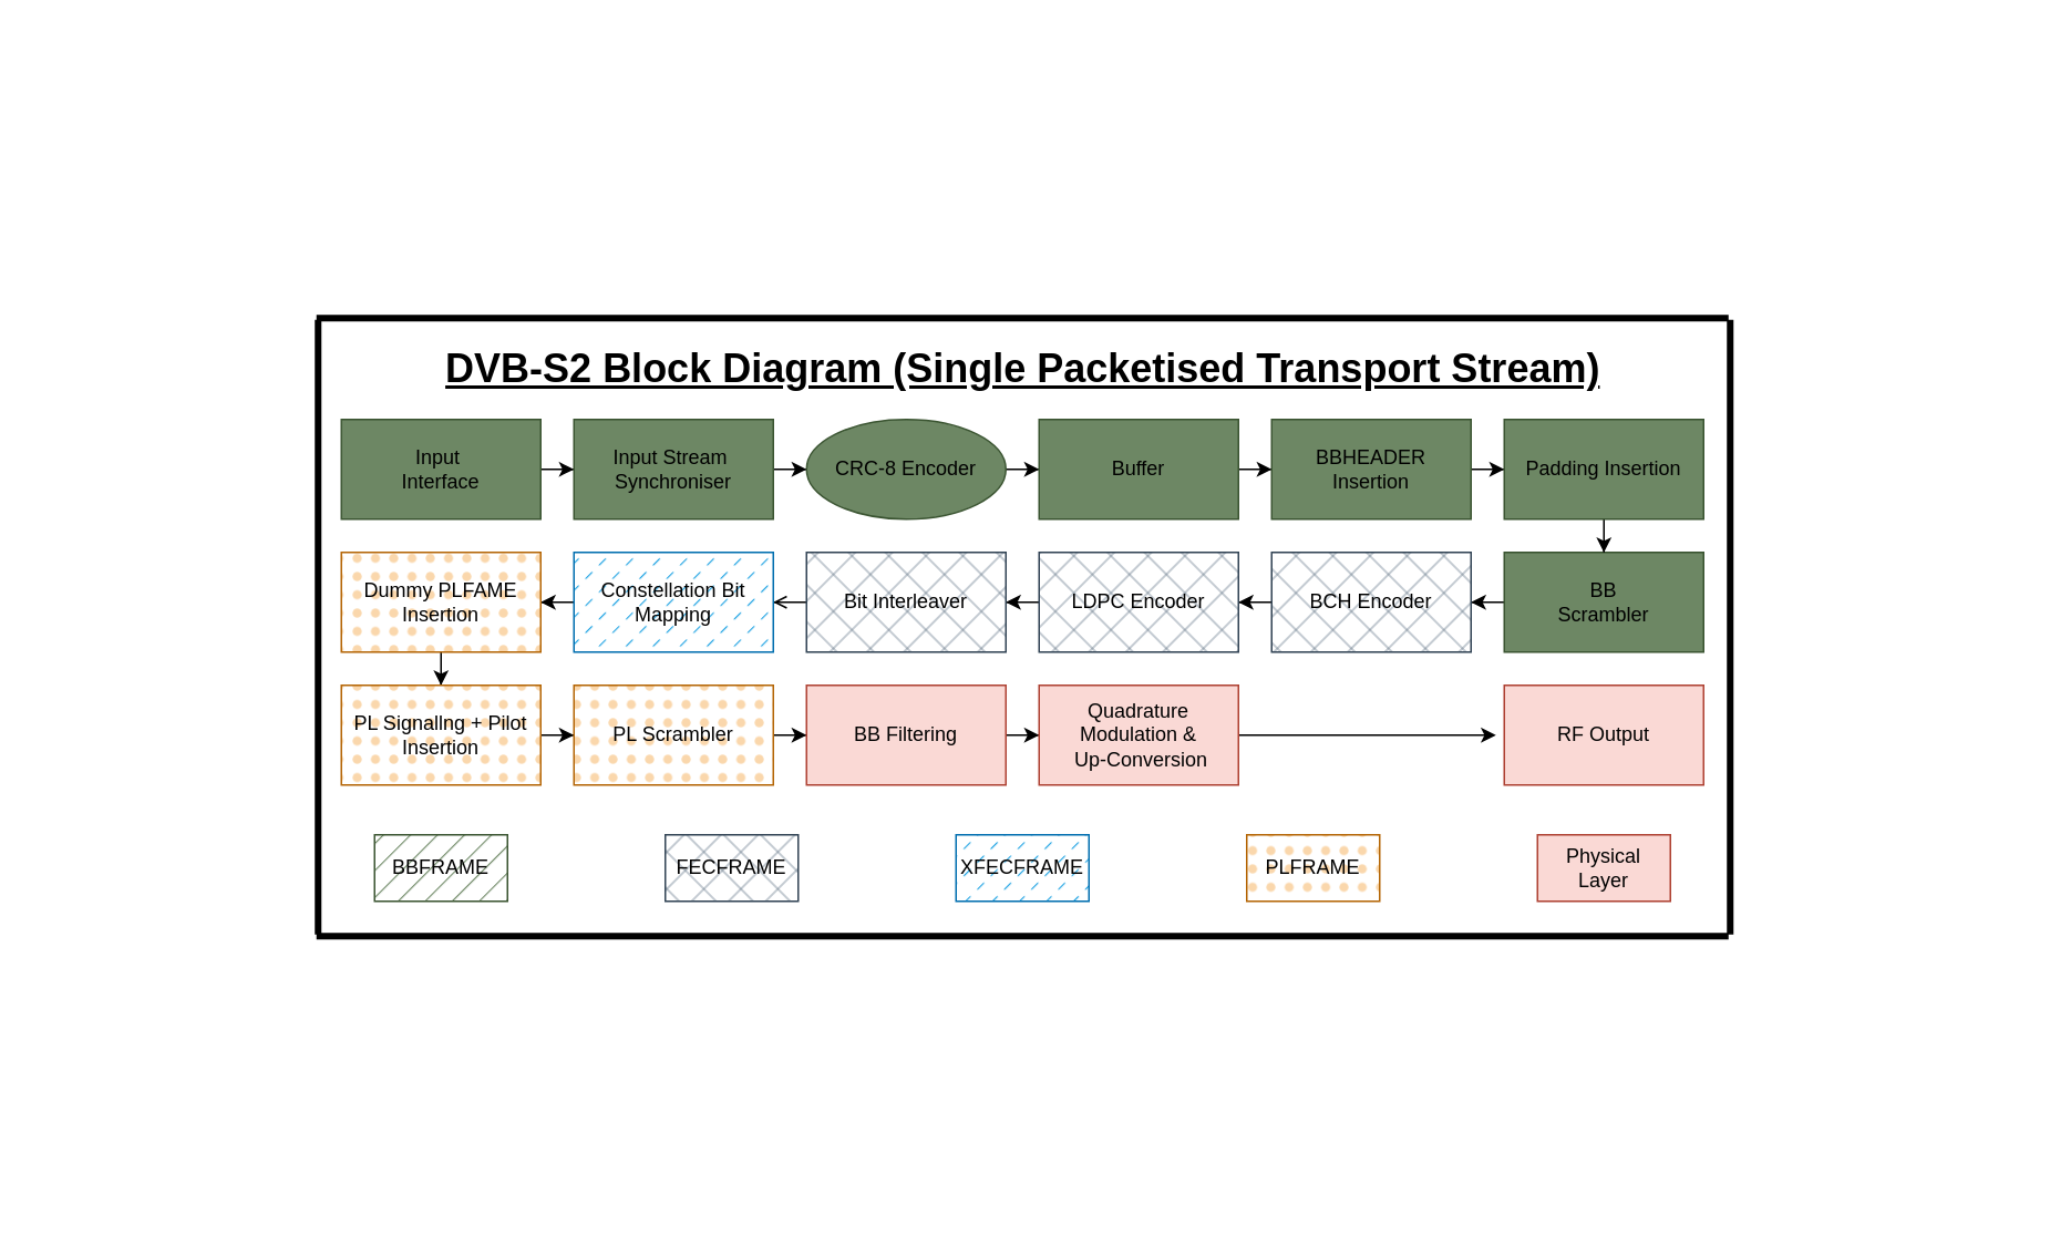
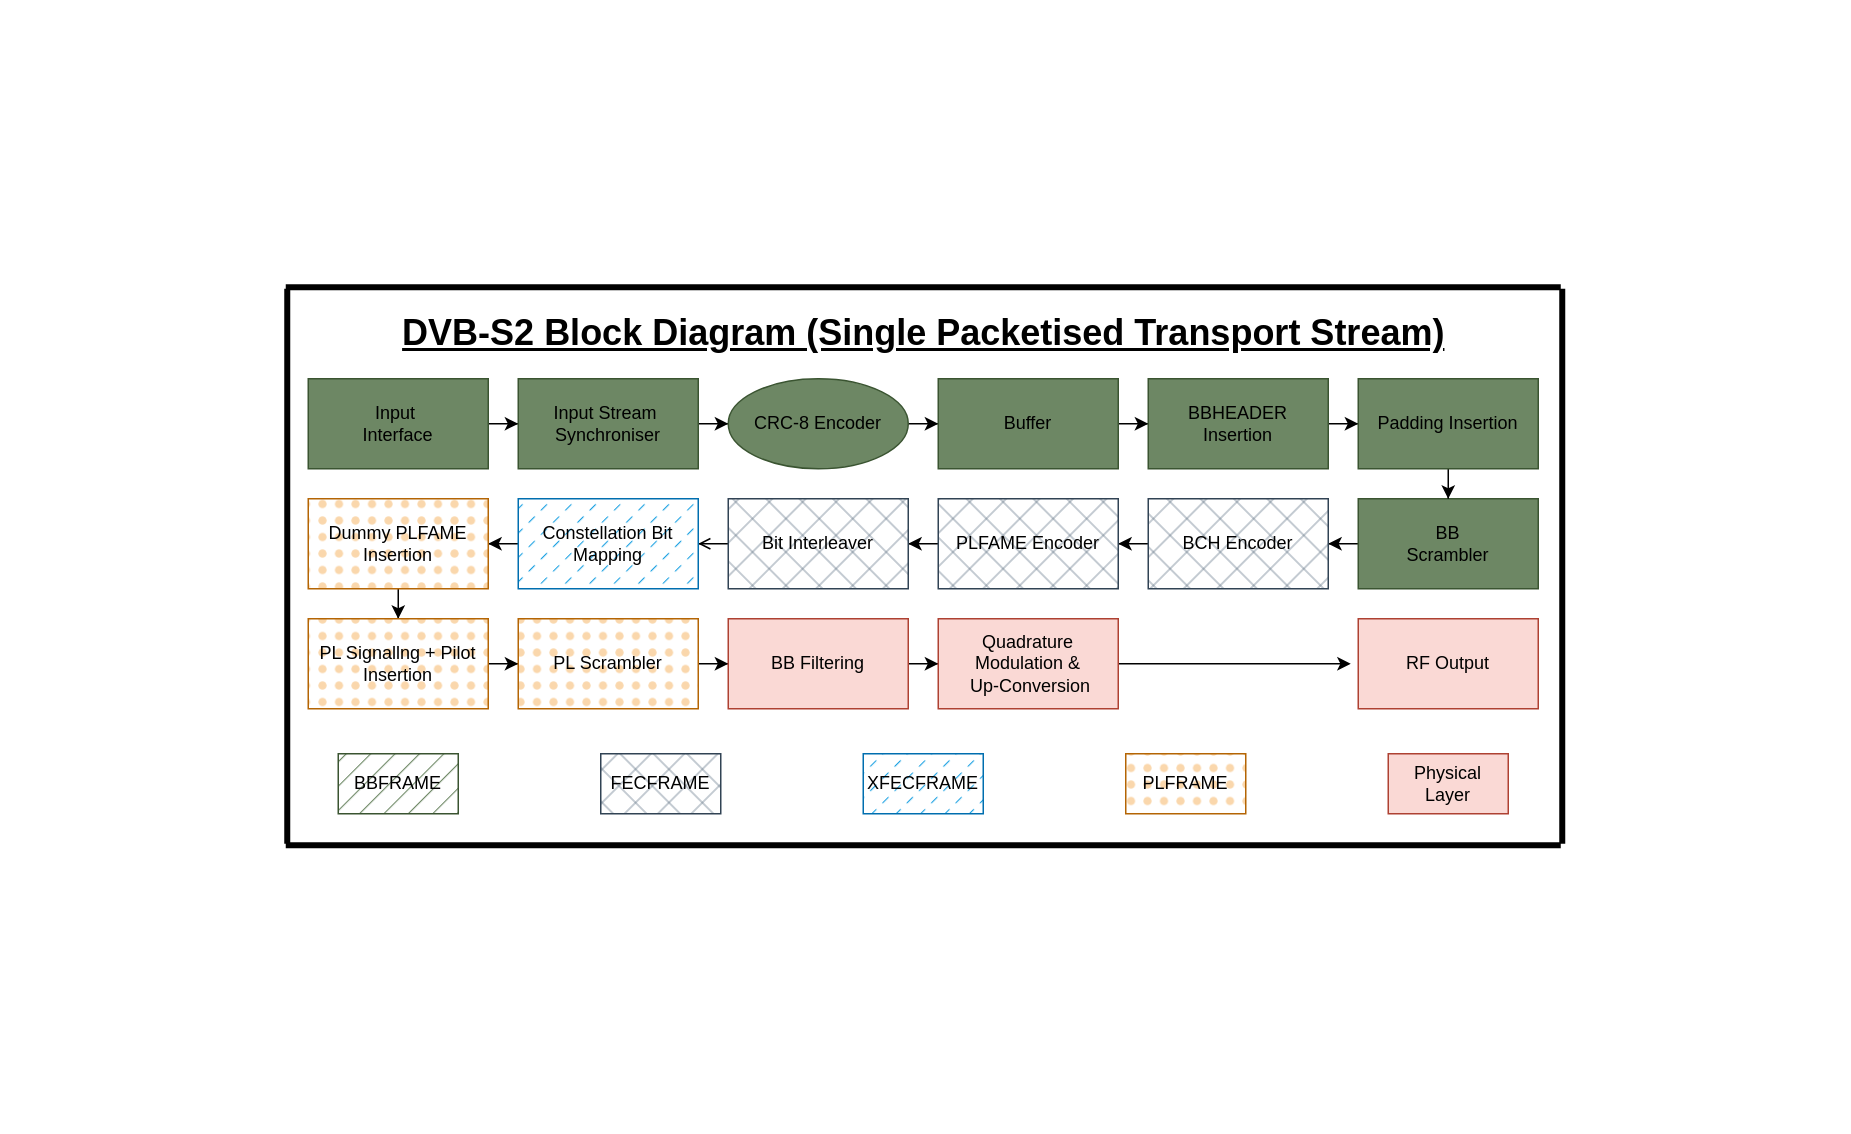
  <mxCell id="0" />
  <mxCell id="1" parent="0" />
  <mxCell id="2" value="DVB-S2 Block Diagram (Single Packetised Transport Stream)" style="text;strokeColor=none;fillColor=none;html=1;fontSize=24;fontStyle=5;verticalAlign=middle;align=center;" parent="1" vertex="1"><mxGeometry x="250" y="202" width="730" height="40" as="geometry" /></mxCell>
  <mxCell id="3" value="" style="line;strokeWidth=4;html=1;perimeter=backbonePerimeter;points=[];outlineConnect=0;" parent="1" vertex="1"><mxGeometry y="20" width="850" height="342" as="geometry" x="190" /></mxCell>
  <mxCell id="4" value="" style="edgeStyle=orthogonalEdgeStyle;rounded=0;orthogonalLoop=1;jettySize=auto;html=1;labelBorderColor=none;textShadow=0;" parent="1" source="5" target="7" edge="1"><mxGeometry relative="1" as="geometry" /></mxCell>
  <mxCell id="5" value="Input&amp;nbsp;&lt;br&gt;Interface" style="rounded=0;whiteSpace=wrap;html=1;fillColor=#6d8764;fontColor=#000000;strokeColor=#3A5431;labelBorderColor=none;textShadow=0;" parent="1" vertex="1"><mxGeometry x="205" y="252" width="120" height="60" as="geometry" /></mxCell>
  <mxCell id="6" value="" style="edgeStyle=orthogonalEdgeStyle;rounded=0;orthogonalLoop=1;jettySize=auto;html=1;labelBorderColor=none;textShadow=0;" parent="1" source="7" target="9" edge="1"><mxGeometry relative="1" as="geometry" /></mxCell>
  <mxCell id="7" value="Input Stream&amp;nbsp;&lt;div&gt;Synchroniser&lt;/div&gt;" style="rounded=0;whiteSpace=wrap;html=1;fillColor=#6d8764;fontColor=#000000;strokeColor=#3A5431;labelBorderColor=none;textShadow=0;" parent="1" vertex="1"><mxGeometry x="345" y="252" width="120" height="60" as="geometry" /></mxCell>
  <mxCell id="8" value="" style="edgeStyle=orthogonalEdgeStyle;rounded=0;orthogonalLoop=1;jettySize=auto;html=1;labelBorderColor=none;textShadow=0;" parent="1" source="9" target="11" edge="1"><mxGeometry relative="1" as="geometry" /></mxCell>
  <mxCell id="9" value="CRC-8 Encoder" style="ellipse;whiteSpace=wrap;html=1;fillColor=#6d8764;fontColor=#000000;strokeColor=#3A5431;labelBorderColor=none;textShadow=0;" parent="1" vertex="1"><mxGeometry x="485" y="252" width="120" height="60" as="geometry" /></mxCell>
  <mxCell id="10" value="" style="edgeStyle=orthogonalEdgeStyle;rounded=0;orthogonalLoop=1;jettySize=auto;html=1;labelBorderColor=none;textShadow=0;" parent="1" source="11" target="13" edge="1"><mxGeometry relative="1" as="geometry" /></mxCell>
  <mxCell id="11" value="Buffer" style="rounded=0;whiteSpace=wrap;html=1;fillColor=#6d8764;fontColor=#000000;strokeColor=#3A5431;labelBorderColor=none;textShadow=0;" parent="1" vertex="1"><mxGeometry x="625" y="252" width="120" height="60" as="geometry" /></mxCell>
  <mxCell id="12" value="" style="edgeStyle=orthogonalEdgeStyle;rounded=0;orthogonalLoop=1;jettySize=auto;html=1;labelBorderColor=none;textShadow=0;" parent="1" source="13" target="17" edge="1"><mxGeometry relative="1" as="geometry" /></mxCell>
  <mxCell id="13" value="BBHEADER&lt;div&gt;Insertion&lt;/div&gt;" style="rounded=0;whiteSpace=wrap;html=1;fillColor=#6d8764;fontColor=#000000;strokeColor=#3A5431;labelBorderColor=none;textShadow=0;" parent="1" vertex="1"><mxGeometry x="765" y="252" width="120" height="60" as="geometry" /></mxCell>
  <mxCell id="14" value="" style="edgeStyle=orthogonalEdgeStyle;rounded=0;orthogonalLoop=1;jettySize=auto;html=1;labelBorderColor=none;textShadow=0;" parent="1" source="15" target="19" edge="1"><mxGeometry relative="1" as="geometry" /></mxCell>
  <mxCell id="15" value="BB&lt;br&gt;Scrambler" style="rounded=0;whiteSpace=wrap;html=1;fillColor=#6d8764;fontColor=#000000;strokeColor=#3A5431;labelBorderColor=none;textShadow=0;" parent="1" vertex="1"><mxGeometry x="905" y="332" width="120" height="60" as="geometry" /></mxCell>
  <mxCell id="16" value="" style="edgeStyle=orthogonalEdgeStyle;rounded=0;orthogonalLoop=1;jettySize=auto;html=1;labelBorderColor=none;textShadow=0;" parent="1" source="17" target="15" edge="1"><mxGeometry relative="1" as="geometry" /></mxCell>
  <mxCell id="17" value="Padding Insertion" style="rounded=0;whiteSpace=wrap;html=1;fillColor=#6d8764;fontColor=#000000;strokeColor=#3A5431;labelBorderColor=none;textShadow=0;" parent="1" vertex="1"><mxGeometry x="905" y="252" width="120" height="60" as="geometry" /></mxCell>
  <mxCell id="18" value="" style="edgeStyle=orthogonalEdgeStyle;rounded=0;orthogonalLoop=1;jettySize=auto;html=1;labelBorderColor=none;textShadow=0;" parent="1" source="19" target="21" edge="1"><mxGeometry relative="1" as="geometry" /></mxCell>
  <mxCell id="19" value="BCH Encoder" style="rounded=0;whiteSpace=wrap;html=1;fillColor=#647687;fontColor=#000000;strokeColor=#314354;fillStyle=cross-hatch;labelBorderColor=none;textShadow=0;" parent="1" vertex="1"><mxGeometry x="765" y="332" width="120" height="60" as="geometry" /></mxCell>
  <mxCell id="20" value="" style="edgeStyle=orthogonalEdgeStyle;rounded=0;orthogonalLoop=1;jettySize=auto;html=1;labelBorderColor=none;textShadow=0;" parent="1" source="21" target="23" edge="1"><mxGeometry relative="1" as="geometry" /></mxCell>
- <mxCell id="21" value="LDPC Encoder" style="rounded=0;whiteSpace=wrap;html=1;fillColor=#647687;fontColor=#000000;strokeColor=#314354;fillStyle=cross-hatch;labelBorderColor=none;textShadow=0;" parent="1" vertex="1"><mxGeometry x="625" y="332" width="120" height="60" as="geometry" /></mxCell>
+ <mxCell id="21" value="PLFAME Encoder" style="rounded=0;whiteSpace=wrap;html=1;fillColor=#647687;fontColor=#000000;strokeColor=#314354;fillStyle=cross-hatch;labelBorderColor=none;textShadow=0;" parent="1" vertex="1"><mxGeometry x="625" y="332" width="120" height="60" as="geometry" /></mxCell>
  <mxCell id="22" value="" style="edgeStyle=orthogonalEdgeStyle;rounded=0;orthogonalLoop=1;jettySize=auto;html=1;labelBorderColor=none;textShadow=0;endArrow=open;" parent="1" source="23" target="25" edge="1"><mxGeometry relative="1" as="geometry" /></mxCell>
  <mxCell id="23" value="Bit Interleaver" style="rounded=0;whiteSpace=wrap;html=1;fillColor=#647687;fontColor=#000000;strokeColor=#314354;fillStyle=cross-hatch;labelBorderColor=none;textShadow=0;" parent="1" vertex="1"><mxGeometry x="485" y="332" width="120" height="60" as="geometry" /></mxCell>
  <mxCell id="24" value="" style="edgeStyle=orthogonalEdgeStyle;rounded=0;orthogonalLoop=1;jettySize=auto;html=1;labelBorderColor=none;textShadow=0;" parent="1" source="25" target="27" edge="1"><mxGeometry relative="1" as="geometry" /></mxCell>
  <mxCell id="25" value="Constellation Bit Mapping" style="rounded=0;whiteSpace=wrap;html=1;fillColor=#1ba1e2;fontColor=#000000;strokeColor=#006EAF;fillStyle=dashed;labelBorderColor=none;textShadow=0;" parent="1" vertex="1"><mxGeometry x="345" y="332" width="120" height="60" as="geometry" /></mxCell>
  <mxCell id="26" value="" style="edgeStyle=orthogonalEdgeStyle;rounded=0;orthogonalLoop=1;jettySize=auto;html=1;labelBorderColor=none;textShadow=0;" parent="1" source="27" target="29" edge="1"><mxGeometry relative="1" as="geometry" /></mxCell>
  <mxCell id="27" value="Dummy PLFAME Insertion" style="rounded=0;whiteSpace=wrap;html=1;fillColor=#fad7ac;fillStyle=dots;strokeColor=#b46504;labelBorderColor=none;textShadow=0;" parent="1" vertex="1"><mxGeometry x="205" y="332" width="120" height="60" as="geometry" /></mxCell>
  <mxCell id="28" value="" style="edgeStyle=orthogonalEdgeStyle;rounded=0;orthogonalLoop=1;jettySize=auto;html=1;labelBorderColor=none;textShadow=0;" parent="1" source="29" target="31" edge="1"><mxGeometry relative="1" as="geometry" /></mxCell>
  <mxCell id="29" value="PL Signallng + Pilot Insertion" style="rounded=0;whiteSpace=wrap;html=1;fillColor=#fad7ac;fillStyle=dots;strokeColor=#b46504;labelBorderColor=none;textShadow=0;" parent="1" vertex="1"><mxGeometry x="205" y="412" width="120" height="60" as="geometry" /></mxCell>
  <mxCell id="30" value="" style="edgeStyle=orthogonalEdgeStyle;rounded=0;orthogonalLoop=1;jettySize=auto;html=1;labelBorderColor=none;textShadow=0;" parent="1" source="31" target="33" edge="1"><mxGeometry relative="1" as="geometry" /></mxCell>
  <mxCell id="31" value="PL Scrambler" style="rounded=0;whiteSpace=wrap;html=1;fillColor=#fad7ac;fillStyle=dots;strokeColor=#b46504;labelBorderColor=none;textShadow=0;" parent="1" vertex="1"><mxGeometry x="345" y="412" width="120" height="60" as="geometry" /></mxCell>
  <mxCell id="32" value="" style="edgeStyle=orthogonalEdgeStyle;rounded=0;orthogonalLoop=1;jettySize=auto;html=1;labelBorderColor=none;textShadow=0;" parent="1" source="33" target="35" edge="1"><mxGeometry relative="1" as="geometry" /></mxCell>
  <mxCell id="33" value="BB Filtering" style="rounded=0;whiteSpace=wrap;html=1;fillColor=#fad9d5;strokeColor=#ae4132;labelBorderColor=none;textShadow=0;" parent="1" vertex="1"><mxGeometry x="485" y="412" width="120" height="60" as="geometry" /></mxCell>
  <mxCell id="34" style="edgeStyle=orthogonalEdgeStyle;rounded=0;orthogonalLoop=1;jettySize=auto;html=1;labelBorderColor=none;textShadow=0;" parent="1" source="35" edge="1"><mxGeometry relative="1" as="geometry"><mxPoint x="900" y="442" as="targetPoint" /></mxGeometry></mxCell>
  <mxCell id="35" value="Quadrature Modulation &amp;amp;&lt;div&gt;&amp;nbsp;Up-Conversion&lt;/div&gt;" style="rounded=0;whiteSpace=wrap;html=1;fillColor=#fad9d5;strokeColor=#ae4132;labelBorderColor=none;textShadow=0;" parent="1" vertex="1"><mxGeometry x="625" y="412" width="120" height="60" as="geometry" /></mxCell>
  <mxCell id="36" value="RF Output" style="rounded=0;whiteSpace=wrap;html=1;fillColor=#fad9d5;strokeColor=#ae4132;labelBorderColor=none;textShadow=0;" parent="1" vertex="1"><mxGeometry x="905" y="412" width="120" height="60" as="geometry" /></mxCell>
  <mxCell id="37" value="BBFRAME" style="rounded=0;whiteSpace=wrap;html=1;fillColor=#6d8764;fontColor=#000000;strokeColor=#3A5431;fillStyle=hatch;flipH=0;labelBorderColor=none;textShadow=0;" parent="1" vertex="1"><mxGeometry x="225" y="502" width="80" height="40" as="geometry" /></mxCell>
  <mxCell id="38" value="PLFRAME" style="rounded=0;whiteSpace=wrap;html=1;fillColor=#fad7ac;fillStyle=dots;strokeColor=#b46504;flipH=0;labelBorderColor=none;textShadow=0;" parent="1" vertex="1"><mxGeometry x="750" y="502" width="80" height="40" as="geometry" /></mxCell>
  <mxCell id="39" value="XFECFRAME" style="rounded=0;whiteSpace=wrap;html=1;fillColor=#1ba1e2;fontColor=#000000;strokeColor=#006EAF;fillStyle=dashed;flipH=0;labelBorderColor=none;textShadow=0;" parent="1" vertex="1"><mxGeometry x="575" y="502" width="80" height="40" as="geometry" /></mxCell>
  <mxCell id="40" value="Physical Layer" style="rounded=0;whiteSpace=wrap;html=1;fillColor=#fad9d5;strokeColor=#ae4132;flipH=0;labelBorderColor=none;textShadow=0;" parent="1" vertex="1"><mxGeometry x="925" y="502" width="80" height="40" as="geometry" /></mxCell>
  <mxCell id="41" value="FECFRAME" style="rounded=0;whiteSpace=wrap;html=1;fillColor=#647687;fontColor=#000000;strokeColor=#314354;fillStyle=cross-hatch;flipH=0;labelBorderColor=none;textShadow=0;" parent="1" vertex="1"><mxGeometry x="400" y="502" width="80" height="40" as="geometry" /></mxCell>
  <mxCell id="42" value="" style="line;strokeWidth=4;html=1;perimeter=backbonePerimeter;points=[];outlineConnect=0;" parent="1" vertex="1"><mxGeometry y="392" width="850" height="342" as="geometry" x="190" /></mxCell>
  <mxCell id="43" value="" style="line;strokeWidth=4;html=1;perimeter=backbonePerimeter;points=[];outlineConnect=0;direction=south;" parent="1" vertex="1"><mxGeometry x="870" y="192" width="342" height="370" as="geometry" /></mxCell>
  <mxCell id="44" value="" style="line;strokeWidth=4;html=1;perimeter=backbonePerimeter;points=[];outlineConnect=0;direction=south;" parent="1" vertex="1"><mxGeometry x="20" y="192" width="342" height="370" as="geometry" /></mxCell>
